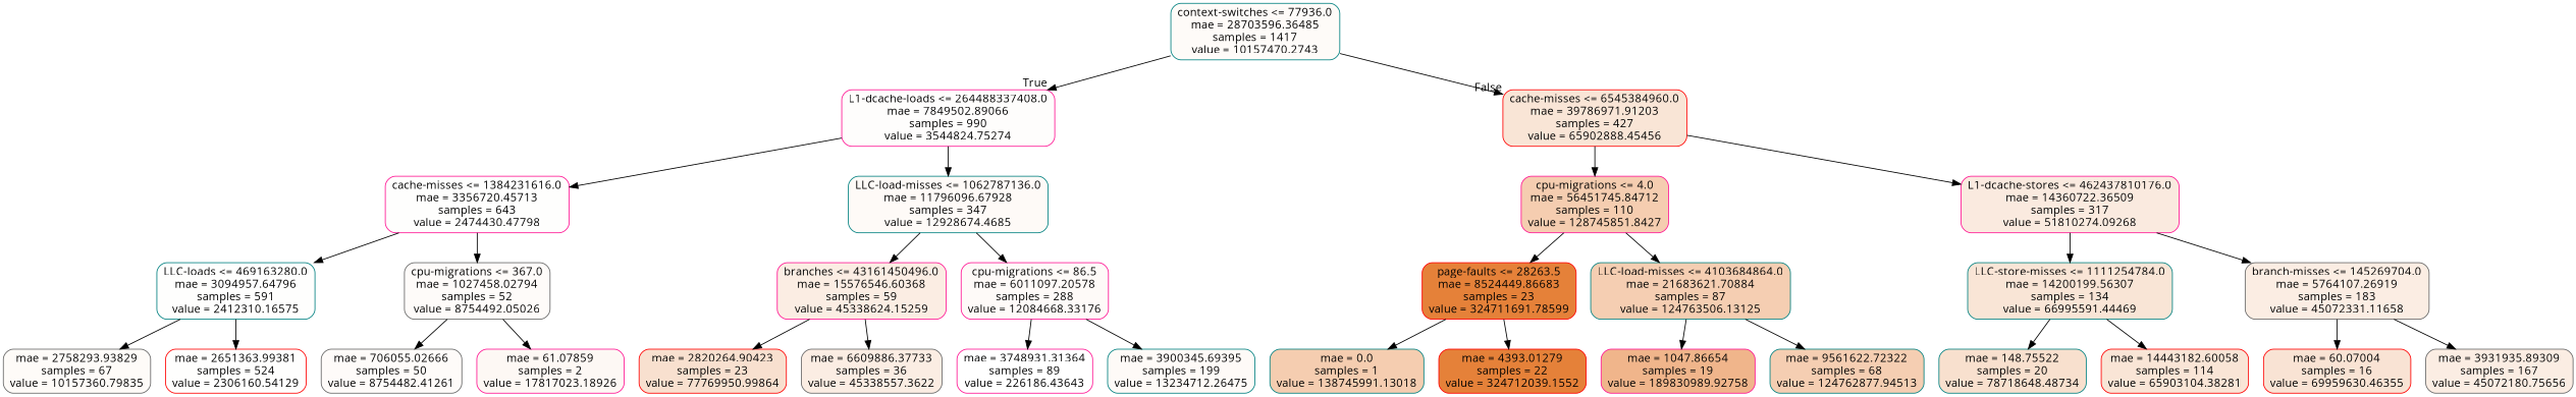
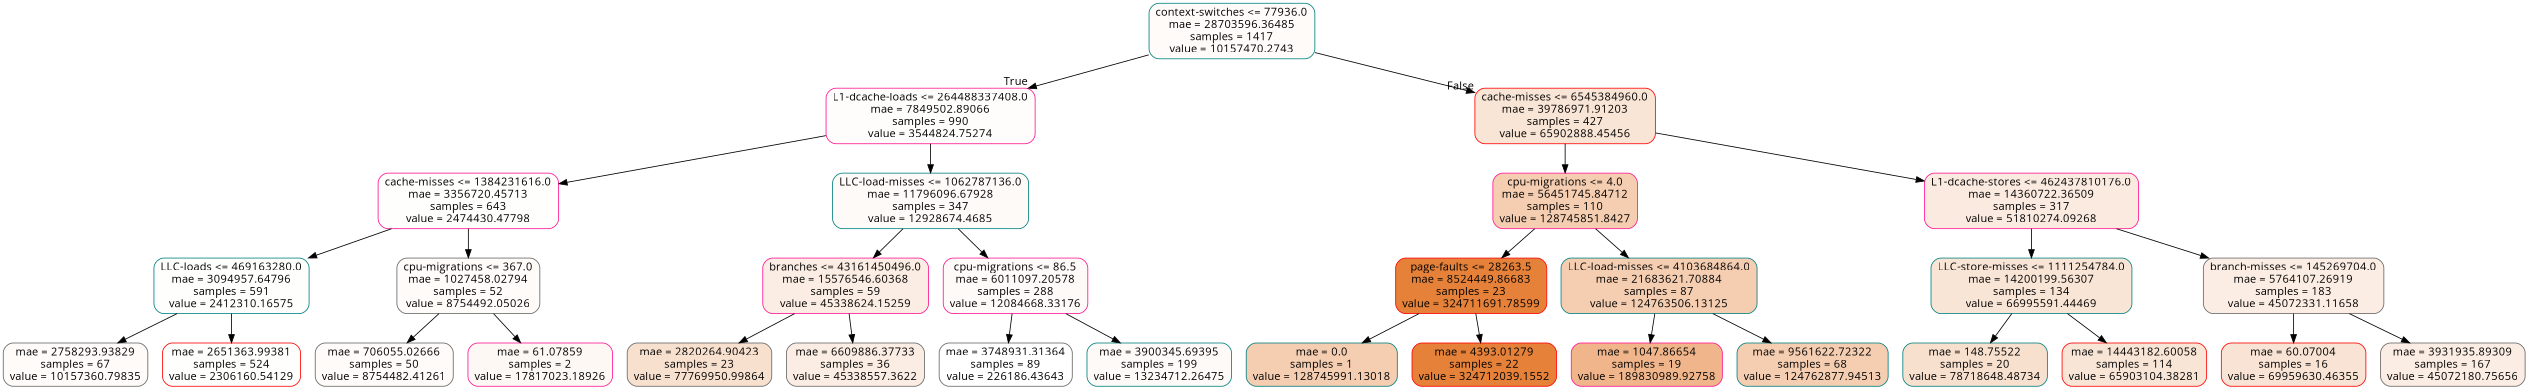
  digraph {
    fontname="Open Sans"
    node [color=teal fillcolor="#e5813923" fontname="Open Sans" shape=box style="filled, rounded"]
    edge [fontname="Open Sans"]
    n1 [fillcolor="#e5813908" label="context-switches <= 77936.0\nmae = 28703596.36485\nsamples = 1417\nvalue = 10157470.2743"]
    n2 [color=deeppink fillcolor="#e5813903" label="L1-dcache-loads <= 264488337408.0\nmae = 7849502.89066\nsamples = 990\nvalue = 3544824.75274"]
    n3 [color=red fillcolor="#e5813934" label="cache-misses <= 6545384960.0\nmae = 39786971.91203\nsamples = 427\nvalue = 65902888.45456"]
    n4 [color=deeppink fillcolor="#e5813902" label="cache-misses <= 1384231616.0\nmae = 3356720.45713\nsamples = 643\nvalue = 2474430.47798"]
    n5 [fillcolor="#e581390a" label="LLC-load-misses <= 1062787136.0\nmae = 11796096.67928\nsamples = 347\nvalue = 12928674.4685"]
    n6 [color=deeppink fillcolor="#e5813965" label="cpu-migrations <= 4.0\nmae = 56451745.84712\nsamples = 110\nvalue = 128745851.8427"]
    n7 [color=deeppink fillcolor="#e5813929" label="L1-dcache-stores <= 462437810176.0\nmae = 14360722.36509\nsamples = 317\nvalue = 51810274.09268"]
    n8 [fillcolor="#e5813902" label="LLC-loads <= 469163280.0\nmae = 3094957.64796\nsamples = 591\nvalue = 2412310.16575"]
    n9 [color=gray40 fillcolor="#e5813907" label="cpu-migrations <= 367.0\nmae = 1027458.02794\nsamples = 52\nvalue = 8754492.05026"]
    n10 [color=deeppink label="branches <= 43161450496.0\nmae = 15576546.60368\nsamples = 59\nvalue = 45338624.15259"]
    n11 [color=deeppink fillcolor="#e5813909" label="cpu-migrations <= 86.5\nmae = 6011097.20578\nsamples = 288\nvalue = 12084668.33176"]
    n12 [color=gray40 fillcolor="#e5813908" label="mae = 2758293.93829\nsamples = 67\nvalue = 10157360.79835"]
    n13 [color=red fillcolor="#e5813902" label="mae = 2651363.99381\nsamples = 524\nvalue = 2306160.54129"]
    n14 [color=gray40 fillcolor="#e5813907" label="mae = 706055.02666\nsamples = 50\nvalue = 8754482.41261"]
    n15 [color=deeppink fillcolor="#e581390e" label="mae = 61.07859\nsamples = 2\nvalue = 17817023.18926"]
-   n16 [color=red fillcolor="#e581393d" label="mae = 2820264.90423\nsamples = 23\nvalue = 77769950.99864"]
+   n16 [color=gray40 fillcolor="#e581393d" label="mae = 2820264.90423\nsamples = 23\nvalue = 77769950.99864"]
    n17 [color=gray40 label="mae = 6609886.37733\nsamples = 36\nvalue = 45338557.3622"]
-   n18 [color=deeppink fillcolor="#e5813900" label="mae = 3748931.31364\nsamples = 89\nvalue = 226186.43643"]
+   n18 [color=gray40 fillcolor="#e5813900" label="mae = 3748931.31364\nsamples = 89\nvalue = 226186.43643"]
    n19 [fillcolor="#e581390a" label="mae = 3900345.69395\nsamples = 199\nvalue = 13234712.26475"]
    n20 [color=red fillcolor="#e58139ff" label="page-faults <= 28263.5\nmae = 8524449.86683\nsamples = 23\nvalue = 324711691.78599"]
    n21 [fillcolor="#e5813962" label="LLC-load-misses <= 4103684864.0\nmae = 21683621.70884\nsamples = 87\nvalue = 124763506.13125"]
    n22 [fillcolor="#e5813934" label="LLC-store-misses <= 1111254784.0\nmae = 14200199.56307\nsamples = 134\nvalue = 66995591.44469"]
    n23 [color=gray40 label="branch-misses <= 145269704.0\nmae = 5764107.26919\nsamples = 183\nvalue = 45072331.11658"]
-   n24 [fillcolor="#e5813965" label="mae = 0.0\nsamples = 1\nvalue = 138745991.13018"]
+   n24 [fillcolor="#e5813965" label="mae = 0.0\nsamples = 1\nvalue = 128745991.13018"]
    n25 [color=red fillcolor="#e58139ff" label="mae = 4393.01279\nsamples = 22\nvalue = 324712039.1552"]
    n26 [color=deeppink fillcolor="#e5813995" label="mae = 1047.86654\nsamples = 19\nvalue = 189830989.92758"]
    n27 [fillcolor="#e5813962" label="mae = 9561622.72322\nsamples = 68\nvalue = 124762877.94513"]
    n28 [fillcolor="#e581393e" label="mae = 148.75522\nsamples = 20\nvalue = 78718648.48734"]
    n29 [color=red fillcolor="#e5813934" label="mae = 14443182.60058\nsamples = 114\nvalue = 65903104.38281"]
    n30 [color=red fillcolor="#e5813937" label="mae = 60.07004\nsamples = 16\nvalue = 69959630.46355"]
    n31 [color=gray40 label="mae = 3931935.89309\nsamples = 167\nvalue = 45072180.75656"]
    n1 -> n2 [headlabel=True labelangle=45 labeldistance=2.5]
    n1 -> n3 [headlabel=False labelangle=-45 labeldistance=2.5]
    n2 -> n4
    n2 -> n5
    n3 -> n6
    n3 -> n7
    n4 -> n8
    n4 -> n9
    n5 -> n10
    n5 -> n11
    n6 -> n20
    n6 -> n21
    n7 -> n22
    n7 -> n23
    n8 -> n12
    n8 -> n13
    n9 -> n14
    n9 -> n15
    n10 -> n16
    n10 -> n17
    n11 -> n18
    n11 -> n19
    n20 -> n24
    n20 -> n25
    n21 -> n26
    n21 -> n27
    n22 -> n28
    n22 -> n29
    n23 -> n30
    n23 -> n31
  }
